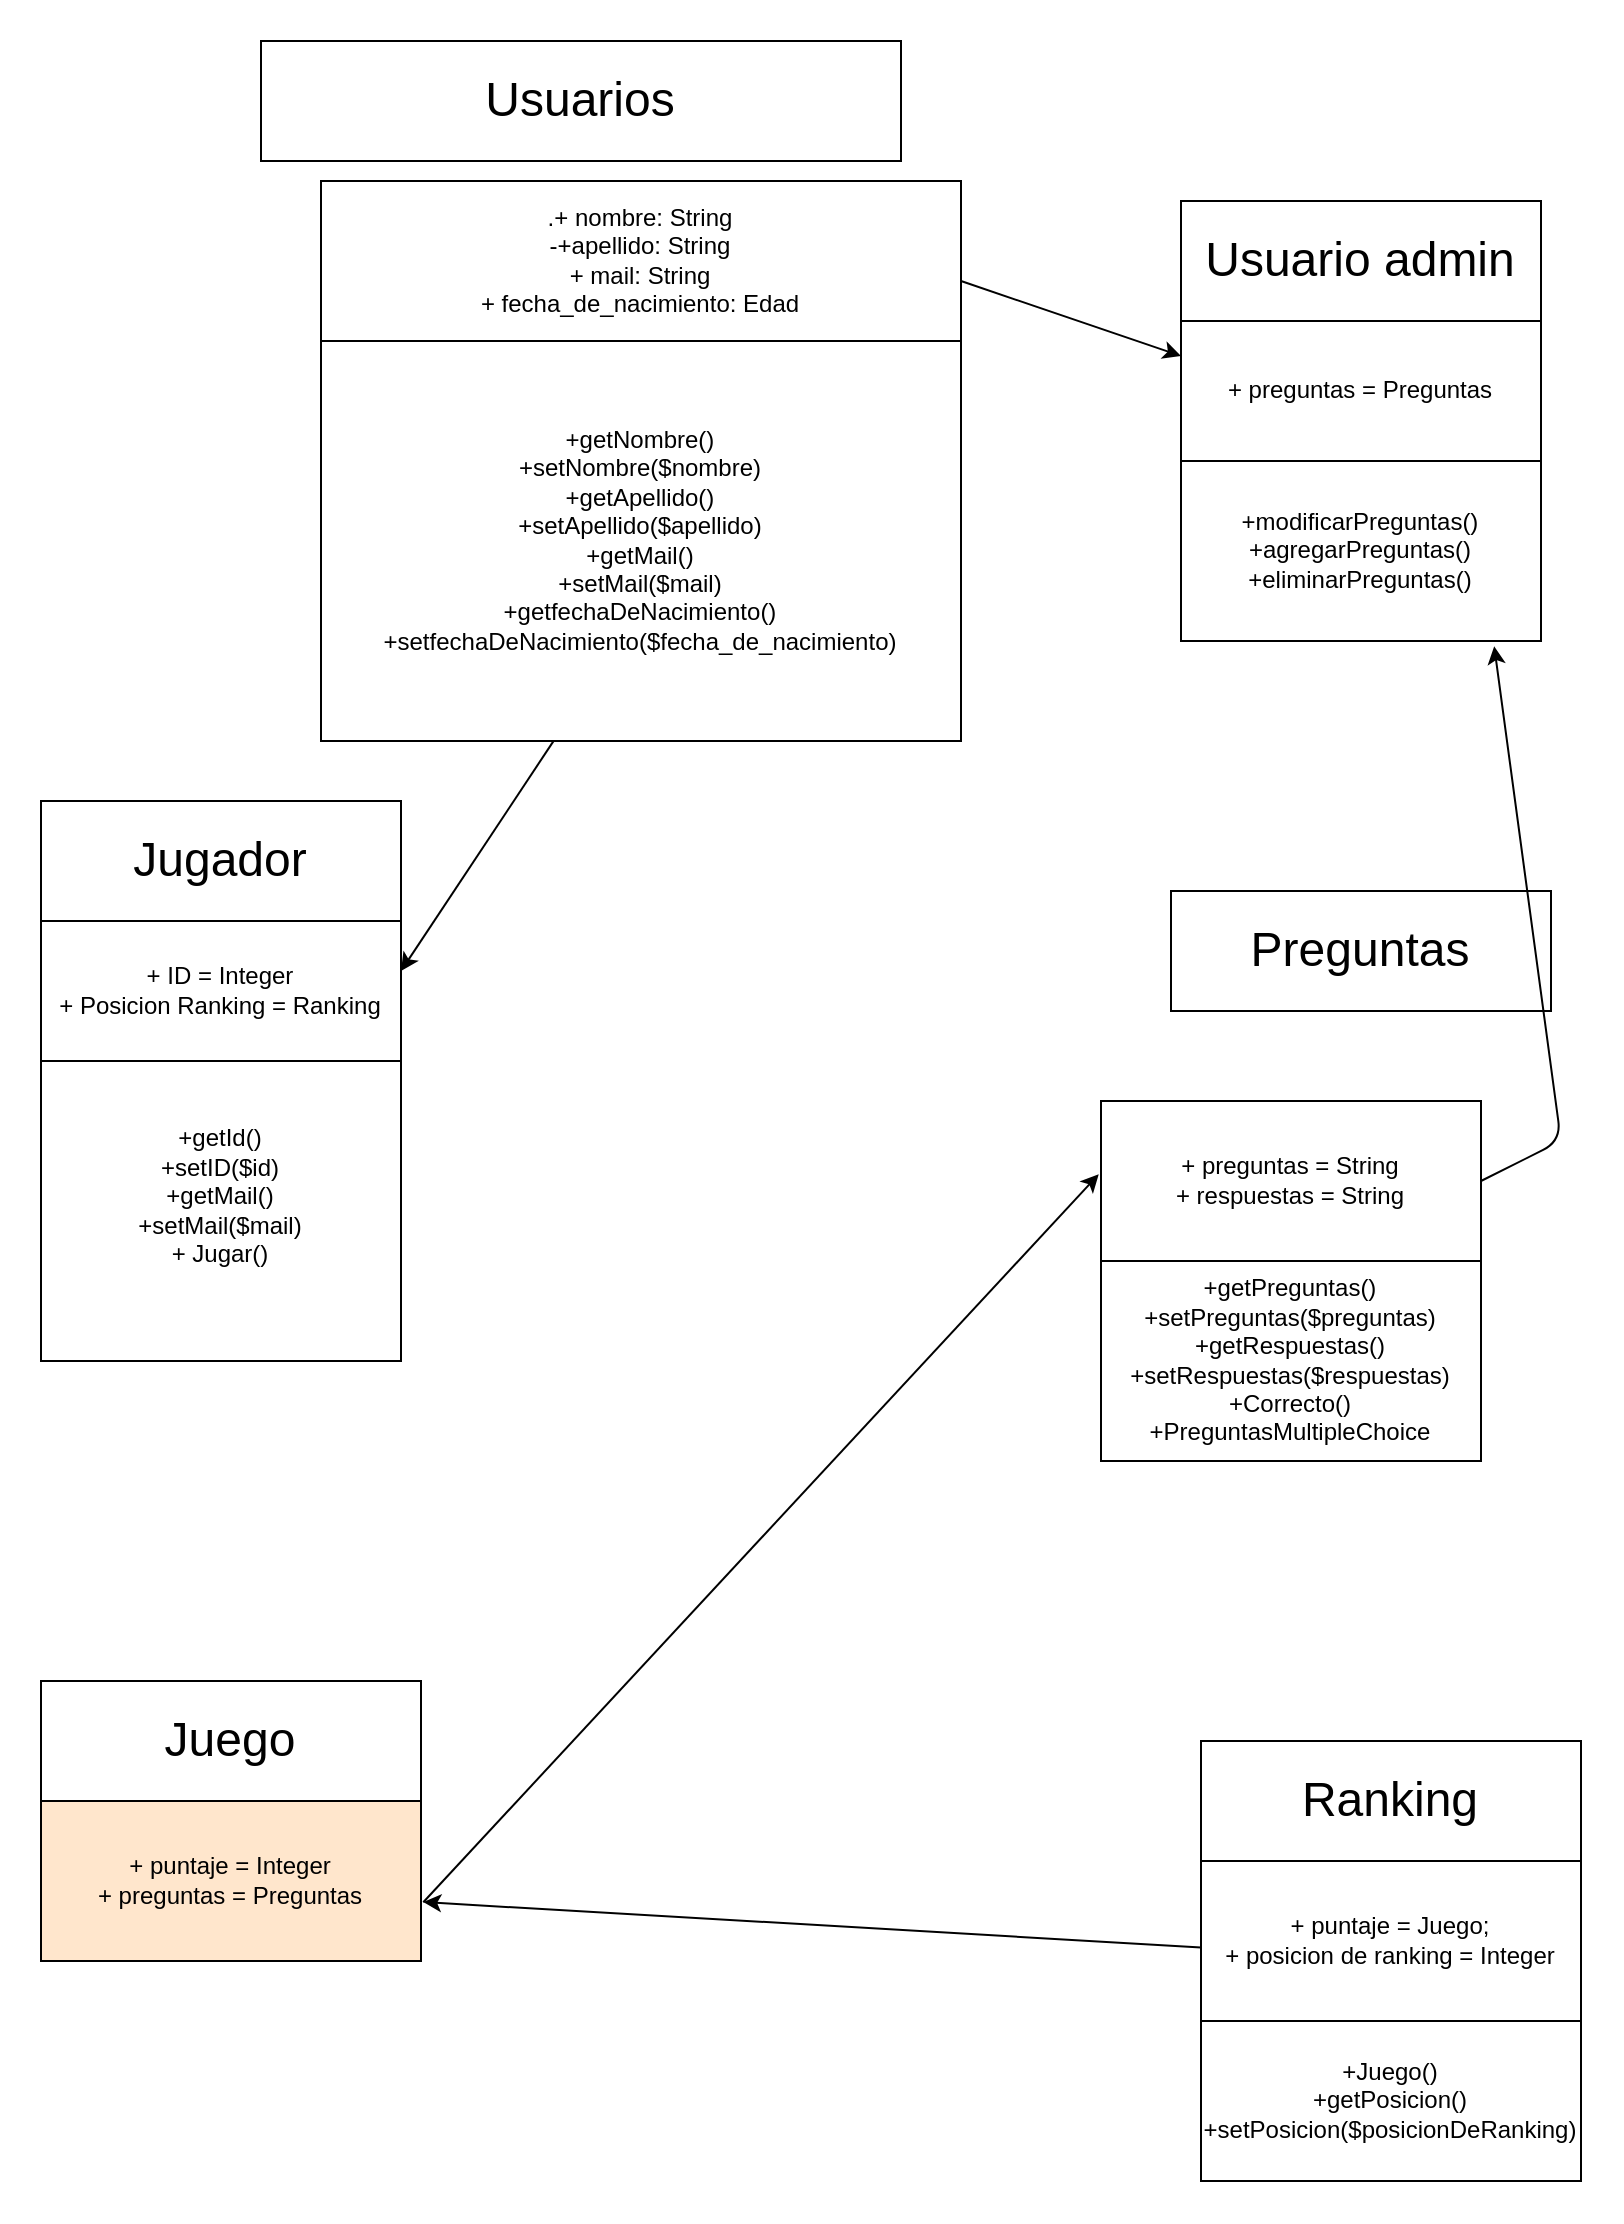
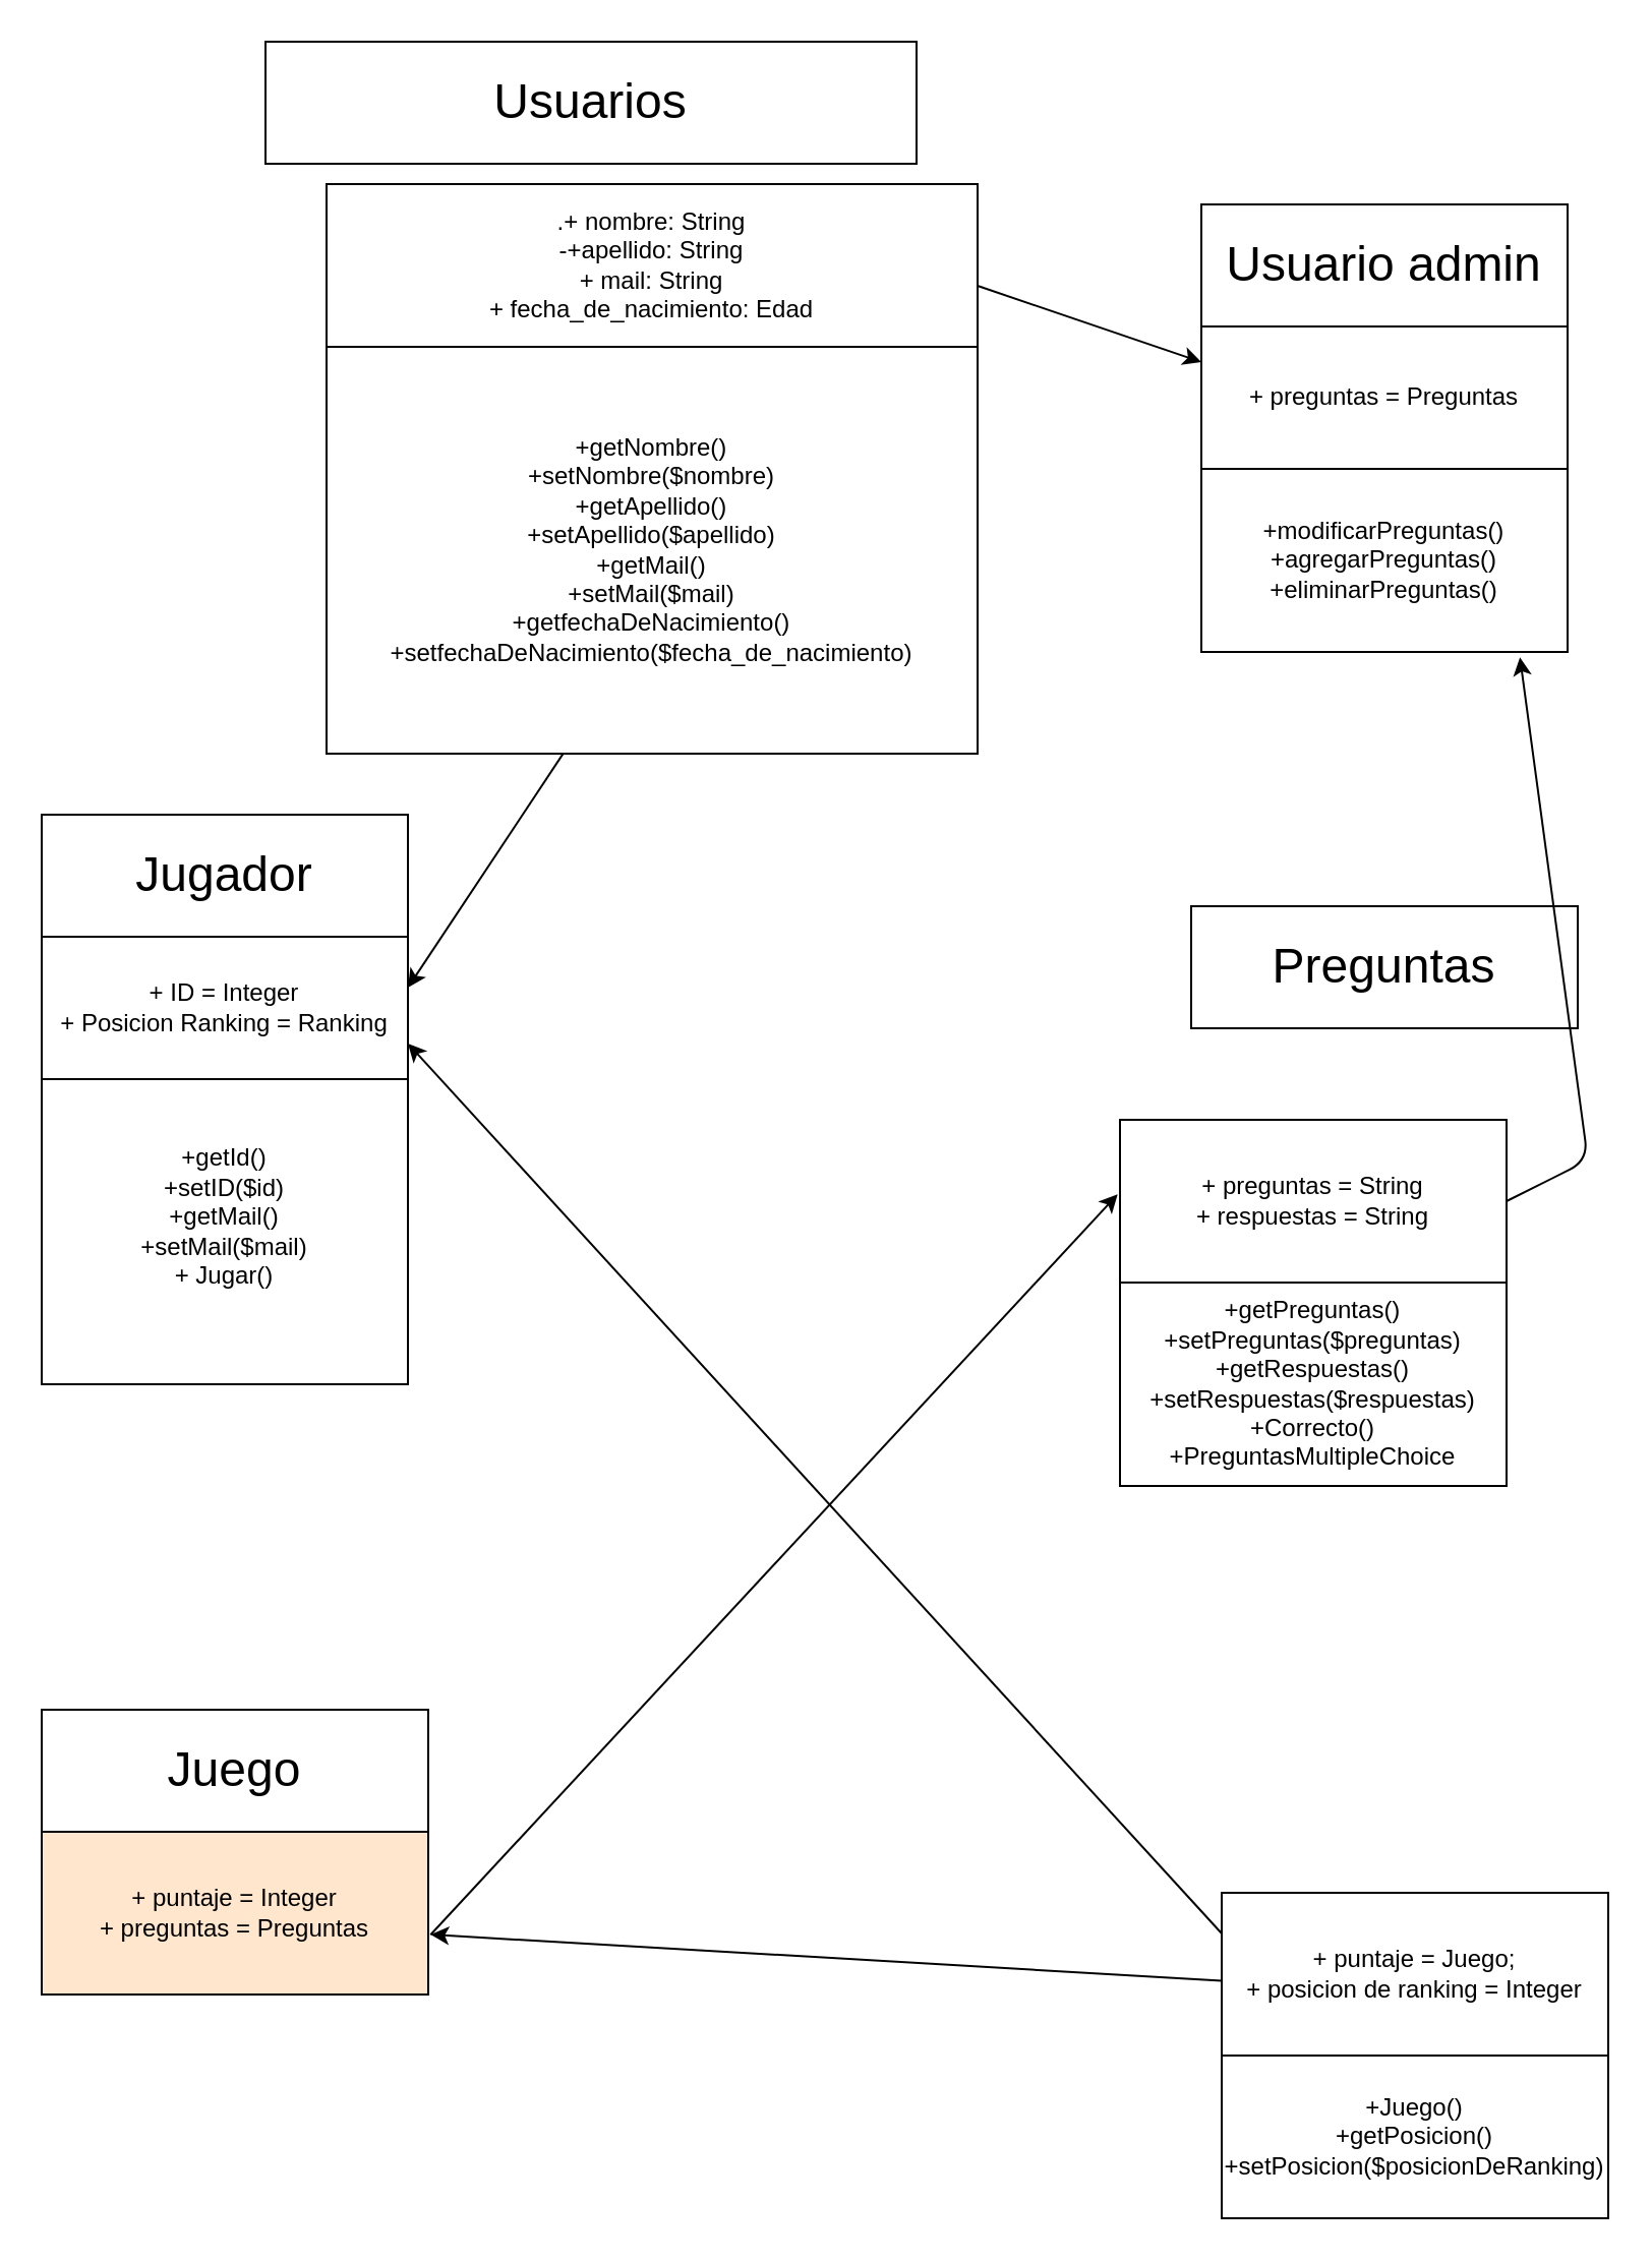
  <mxCell id="0" />
  <mxCell id="1" parent="0" />
  <mxCell id="2" value="&lt;font style=&quot;font-size: 24px&quot;&gt;Juego&lt;/font&gt;" style="rounded=0;whiteSpace=wrap;html=1;" parent="1" vertex="1"><mxGeometry x="20" y="840" width="190" height="60" as="geometry" /></mxCell>
  <mxCell id="3" value="" style="edgeStyle=orthogonalEdgeStyle;rounded=0;orthogonalLoop=1;jettySize=auto;html=1;" parent="1" source="4" target="5" edge="1"><mxGeometry relative="1" as="geometry" /></mxCell>
  <mxCell id="4" value="+ puntaje = Juego;&lt;br&gt;+ posicion de ranking = Integer" style="rounded=0;whiteSpace=wrap;html=1;" parent="1" vertex="1"><mxGeometry x="600" y="930" width="190" height="80" as="geometry" /></mxCell>
  <mxCell id="5" value="+Juego()&lt;br&gt;+getPosicion()&lt;br&gt;+setPosicion($posicionDeRanking)" style="rounded=0;whiteSpace=wrap;html=1;" parent="1" vertex="1"><mxGeometry x="600" y="1010" width="190" height="80" as="geometry" /></mxCell>
  <mxCell id="6" value="&lt;font style=&quot;font-size: 24px&quot;&gt;Usuarios&lt;/font&gt;" style="rounded=0;whiteSpace=wrap;html=1;" parent="1" vertex="1"><mxGeometry x="130" y="20" width="320" height="60" as="geometry" /></mxCell>
  <mxCell id="7" value="&lt;font style=&quot;font-size: 24px&quot;&gt;Preguntas&lt;/font&gt;" style="rounded=0;whiteSpace=wrap;html=1;" parent="1" vertex="1"><mxGeometry x="585" y="445" width="190" height="60" as="geometry" /></mxCell>
  <mxCell id="8" value="+ preguntas = String&lt;br&gt;+ respuestas = String&lt;br&gt;" style="rounded=0;whiteSpace=wrap;html=1;" parent="1" vertex="1"><mxGeometry x="550" y="550" width="190" height="80" as="geometry" /></mxCell>
  <mxCell id="9" value=".+ nombre: String&lt;br&gt;-+apellido: String&lt;br&gt;+ mail: String&lt;br&gt;+ fecha_de_nacimiento: Edad" style="rounded=0;whiteSpace=wrap;html=1;" parent="1" vertex="1"><mxGeometry x="160" y="90" width="320" height="80" as="geometry" /></mxCell>
- <mxCell id="10" value="&lt;font style=&quot;font-size: 24px&quot;&gt;Ranking&lt;/font&gt;" style="rounded=0;whiteSpace=wrap;html=1;" parent="1" vertex="1"><mxGeometry x="600" y="870" width="190" height="60" as="geometry" /></mxCell>
  <mxCell id="11" value="+getNombre()&lt;br&gt;+setNombre($nombre)&lt;br&gt;+getApellido()&lt;br&gt;+setApellido($apellido)&lt;br&gt;+getMail()&lt;br&gt;+setMail($mail)&lt;br&gt;+getfechaDeNacimiento()&lt;br&gt;+setfechaDeNacimiento($fecha_de_nacimiento)" style="rounded=0;whiteSpace=wrap;html=1;" parent="1" vertex="1"><mxGeometry x="160" y="170" width="320" height="200" as="geometry" /></mxCell>
  <mxCell id="12" value="" style="endArrow=classic;html=1;entryX=-0.006;entryY=0.458;entryDx=0;entryDy=0;entryPerimeter=0;exitX=1.006;exitY=0.633;exitDx=0;exitDy=0;exitPerimeter=0;" parent="1" source="15" target="8" edge="1"><mxGeometry width="50" height="50" relative="1" as="geometry"><mxPoint x="300" y="570" as="sourcePoint" /><mxPoint x="260" y="480" as="targetPoint" /></mxGeometry></mxCell>
  <mxCell id="13" value="" style="endArrow=classic;html=1;exitX=0;exitY=0.54;exitDx=0;exitDy=0;exitPerimeter=0;entryX=1.006;entryY=0.632;entryDx=0;entryDy=0;entryPerimeter=0;" parent="1" source="4" target="15" edge="1"><mxGeometry width="50" height="50" relative="1" as="geometry"><mxPoint x="20" y="1280" as="sourcePoint" /><mxPoint x="250" y="610" as="targetPoint" /><Array as="points" /></mxGeometry></mxCell>
  <mxCell id="14" value="+getPreguntas()&lt;br&gt;+setPreguntas($preguntas)&lt;br&gt;+getRespuestas()&lt;br&gt;+setRespuestas($respuestas)&lt;br&gt;+Correcto()&lt;br&gt;+PreguntasMultipleChoice" style="rounded=0;whiteSpace=wrap;html=1;" parent="1" vertex="1"><mxGeometry x="550" y="630" width="190" height="100" as="geometry" /></mxCell>
  <mxCell id="15" value="&lt;span style=&quot;white-space: normal&quot;&gt;+ puntaje = Integer&lt;/span&gt;&lt;br style=&quot;white-space: normal&quot;&gt;&lt;span style=&quot;white-space: normal&quot;&gt;+ preguntas = Preguntas&lt;/span&gt;" style="rounded=0;whiteSpace=wrap;html=1;fillColor=#ffe6cc;" parent="1" vertex="1"><mxGeometry x="20" y="900" width="190" height="80" as="geometry" /></mxCell>
  <mxCell id="16" value="&lt;font style=&quot;font-size: 24px&quot;&gt;Jugador&lt;/font&gt;" style="rounded=0;whiteSpace=wrap;html=1;" parent="1" vertex="1"><mxGeometry x="20" y="400" width="180" height="60" as="geometry" /></mxCell>
  <mxCell id="17" value="+ ID = Integer&lt;br&gt;+ Posicion Ranking = Ranking" style="rounded=0;whiteSpace=wrap;html=1;" parent="1" vertex="1"><mxGeometry x="20" y="460" width="180" height="70" as="geometry" /></mxCell>
  <mxCell id="18" value="&lt;span style=&quot;white-space: normal&quot;&gt;+getId()&lt;/span&gt;&lt;br style=&quot;white-space: normal&quot;&gt;&lt;span style=&quot;white-space: normal&quot;&gt;+setID($id)&lt;br&gt;&lt;/span&gt;+getMail()&lt;br&gt;+setMail($mail)&lt;br&gt;&lt;span style=&quot;white-space: normal&quot;&gt;+ Jugar()&lt;br&gt;&lt;br&gt;&lt;/span&gt;" style="rounded=0;whiteSpace=wrap;html=1;" parent="1" vertex="1"><mxGeometry x="20" y="530" width="180" height="150" as="geometry" /></mxCell>
+ <mxCell id="19" value="" style="endArrow=classic;html=1;exitX=0;exitY=0.25;exitDx=0;exitDy=0;entryX=1;entryY=0.75;entryDx=0;entryDy=0;" parent="1" source="4" target="17" edge="1"><mxGeometry width="50" height="50" relative="1" as="geometry"><mxPoint x="20" y="1160" as="sourcePoint" /><mxPoint x="70" y="1110" as="targetPoint" /><Array as="points" /></mxGeometry></mxCell>
  <mxCell id="20" value="" style="endArrow=classic;html=1;entryX=1;entryY=0.357;entryDx=0;entryDy=0;entryPerimeter=0;exitX=0.363;exitY=1.001;exitDx=0;exitDy=0;exitPerimeter=0;" parent="1" source="11" target="17" edge="1"><mxGeometry width="50" height="50" relative="1" as="geometry"><mxPoint x="350" y="400" as="sourcePoint" /><mxPoint x="400" y="350" as="targetPoint" /></mxGeometry></mxCell>
  <mxCell id="21" value="&lt;font style=&quot;font-size: 24px&quot;&gt;Usuario admin&lt;/font&gt;" style="rounded=0;whiteSpace=wrap;html=1;fontSize=22;" parent="1" vertex="1"><mxGeometry x="590" y="100" width="180" height="60" as="geometry" /></mxCell>
  <mxCell id="22" style="edgeStyle=orthogonalEdgeStyle;rounded=0;orthogonalLoop=1;jettySize=auto;html=1;exitX=0;exitY=0.25;exitDx=0;exitDy=0;" edge="1" parent="1" source="23"><mxGeometry relative="1" as="geometry"><mxPoint x="590" y="178" as="targetPoint" /></mxGeometry></mxCell>
  <mxCell id="23" value="+ preguntas = Preguntas" style="rounded=0;whiteSpace=wrap;html=1;" parent="1" vertex="1"><mxGeometry x="590" y="160" width="180" height="70" as="geometry" /></mxCell>
  <mxCell id="24" value="+modificarPreguntas()&lt;br&gt;+agregarPreguntas()&lt;br&gt;+eliminarPreguntas()" style="rounded=0;whiteSpace=wrap;html=1;" parent="1" vertex="1"><mxGeometry x="590" y="230" width="180" height="90" as="geometry" /></mxCell>
  <mxCell id="25" value="" style="endArrow=classic;html=1;entryX=0.87;entryY=1.029;entryDx=0;entryDy=0;entryPerimeter=0;" parent="1" target="24" edge="1"><mxGeometry width="50" height="50" relative="1" as="geometry"><mxPoint x="740" y="590" as="sourcePoint" /><mxPoint x="790" y="540" as="targetPoint" /><Array as="points"><mxPoint x="780" y="570" /></Array></mxGeometry></mxCell>
  <mxCell id="26" value="" style="endArrow=classic;html=1;entryX=0;entryY=0.25;entryDx=0;entryDy=0;" edge="1" parent="1" target="23"><mxGeometry width="50" height="50" relative="1" as="geometry"><mxPoint x="480" y="140" as="sourcePoint" /><mxPoint x="530" y="90" as="targetPoint" /></mxGeometry></mxCell>
